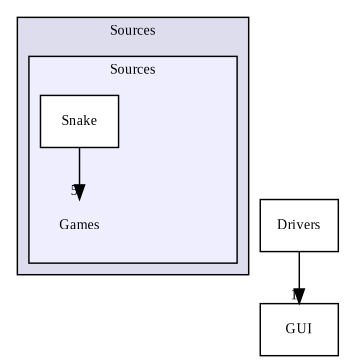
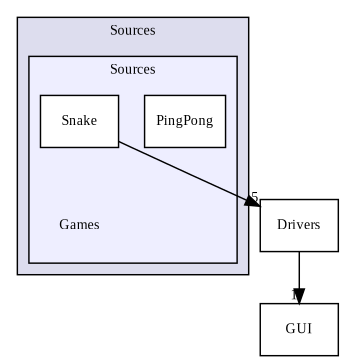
  digraph {
    compound=true
    fontname="Liberation Serif"
    node [fontname="Liberation Serif" fontsize=10 shape=box]
    edge [fontname="Liberation Serif" labeldistance=1.5 labelfontname=TimesNewRoman labelfontsize=10]
    n1 [label=Games shape=plaintext]
+   n2 [color=black fillcolor=white label=PingPong style=filled]
    n3 [color=black fillcolor=white label=Snake style=filled]
    n4 [label=Drivers]
    n5 [label=GUI]
    subgraph cluster_1 {
      bgcolor="#ddddee"
      fontsize=10
      label=Sources
      pencolor=black
      subgraph cluster_2 {
        bgcolor="#eeeeff"
        fontsize=10
        label=Sources
        pencolor=black
        n1
+       n2
        n3
      }
    }
-   n3 -> n1 [headlabel=5]
+   n3 -> n4 [headlabel=5]
    n4 -> n5 [headlabel=1]
  }
